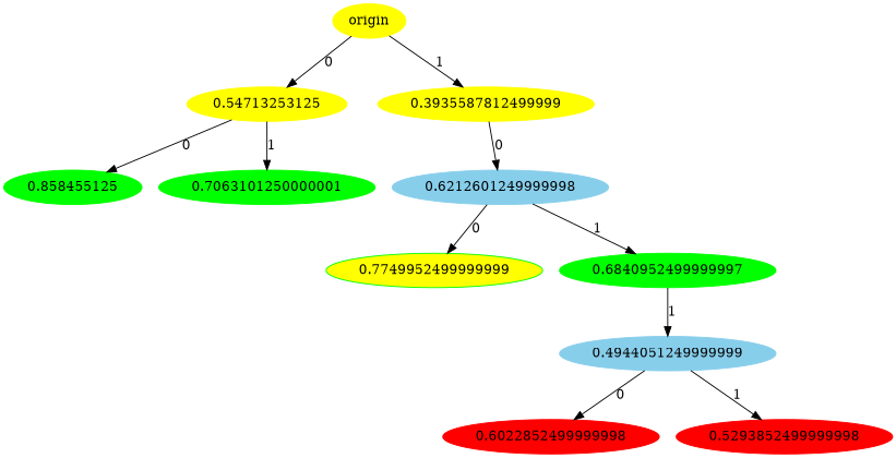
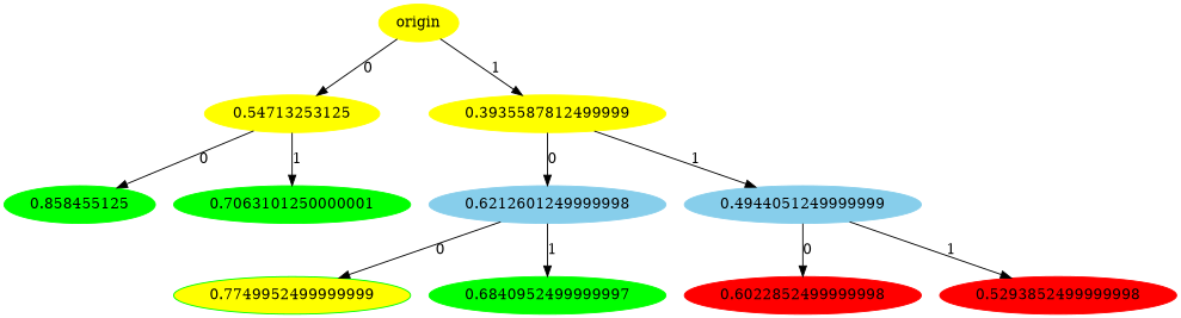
  digraph {
    node [color=green style=filled]
    n1 [color=yellow label=origin]
    n2 [color=yellow label=0.54713253125]
    n3 [color=yellow label=0.3935587812499999]
    n4 [label=0.858455125]
    n5 [label=0.7063101250000001]
    n6 [color=skyblue label=0.6212601249999998]
    n7 [color=skyblue label=0.4944051249999999]
    n8 [fillcolor=yellow label=0.7749952499999999]
    n9 [label=0.6840952499999997]
    n10 [color=red label=0.6022852499999998]
    n11 [color=red label=0.5293852499999998]
    n1 -> n2 [label=0]
    n1 -> n3 [label=1]
    n2 -> n4 [label=0]
    n2 -> n5 [label=1]
    n3 -> n6 [label=0]
-   n9 -> n7 [label=1]
+   n3 -> n7 [label=1]
    n6 -> n8 [label=0]
    n6 -> n9 [label=1]
    n7 -> n10 [label=0]
    n7 -> n11 [label=1]
  }
